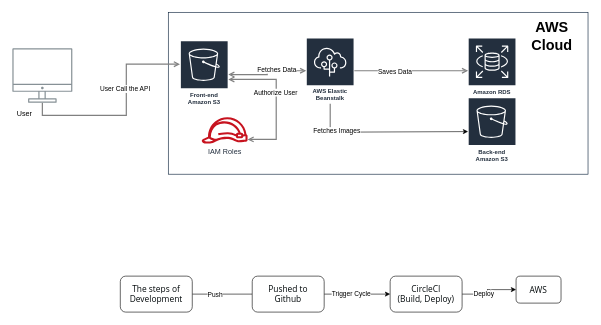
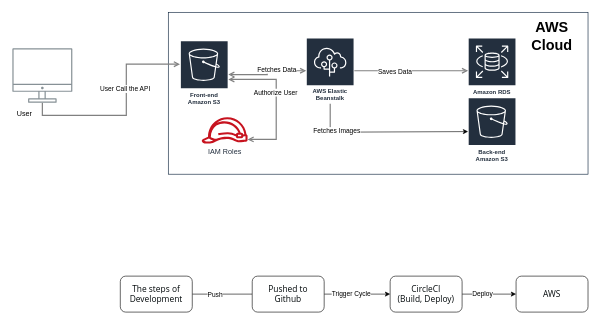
  <mxCell id="0" />
  <mxCell id="1" parent="0" />
  <mxCell id="2" value="" style="rounded=0;whiteSpace=wrap;html=1;strokeColor=#001933;fillColor=none;gradientDirection=north;" parent="1" vertex="1"><mxGeometry x="280" y="20" width="700" height="270" as="geometry" /></mxCell>
  <mxCell id="3" style="edgeStyle=orthogonalEdgeStyle;rounded=0;orthogonalLoop=1;jettySize=auto;html=1;startArrow=none;startFill=0;endArrow=open;endFill=0;strokeWidth=2;strokeColor=#808080;" parent="1" source="11" edge="1"><mxGeometry relative="1" as="geometry"><Array as="points"><mxPoint x="70" y="192" /><mxPoint x="210" y="192" /><mxPoint x="210" y="107" /></Array><mxPoint x="299.5" y="106.571" as="targetPoint" /></mxGeometry></mxCell>
  <mxCell id="4" value="User Call the API" style="edgeLabel;html=1;align=center;verticalAlign=middle;resizable=0;points=[];" parent="3" vertex="1" connectable="0"><mxGeometry x="0.228" y="3" relative="1" as="geometry"><mxPoint as="offset" /></mxGeometry></mxCell>
  <mxCell id="5" style="edgeStyle=orthogonalEdgeStyle;rounded=0;orthogonalLoop=1;jettySize=auto;html=1;startArrow=none;startFill=0;endArrow=open;endFill=0;strokeWidth=2;strokeColor=#808080;" parent="1" source="15" target="14" edge="1"><mxGeometry relative="1" as="geometry"><Array as="points"><mxPoint x="780" y="107" /><mxPoint x="780" y="107" /></Array><mxPoint x="610" y="90" as="sourcePoint" /><mxPoint x="1080.25" y="-30" as="targetPoint" /></mxGeometry></mxCell>
  <mxCell id="6" value="Saves Data" style="edgeLabel;html=1;align=center;verticalAlign=middle;resizable=0;points=[];" parent="5" vertex="1" connectable="0"><mxGeometry x="-0.28" y="-1" relative="1" as="geometry"><mxPoint x="-1" as="offset" /></mxGeometry></mxCell>
  <mxCell id="7" style="edgeStyle=orthogonalEdgeStyle;rounded=0;orthogonalLoop=1;jettySize=auto;html=1;startArrow=open;startFill=0;endArrow=open;endFill=0;strokeWidth=2;strokeColor=#808080;" parent="1" source="13" target="12" edge="1"><mxGeometry relative="1" as="geometry"><Array as="points"><mxPoint x="460" y="132" /><mxPoint x="460" y="232" /></Array><mxPoint x="588.499" y="131.571" as="sourcePoint" /></mxGeometry></mxCell>
  <mxCell id="8" value="Authorize User" style="edgeLabel;html=1;align=center;verticalAlign=middle;resizable=0;points=[];" parent="7" vertex="1" connectable="0"><mxGeometry x="-0.112" y="-1" relative="1" as="geometry"><mxPoint x="-1" as="offset" /></mxGeometry></mxCell>
  <mxCell id="9" style="edgeStyle=orthogonalEdgeStyle;rounded=0;orthogonalLoop=1;jettySize=auto;html=1;startArrow=open;startFill=0;endArrow=open;endFill=0;strokeWidth=2;strokeColor=#808080;" parent="1" source="13" target="15" edge="1"><mxGeometry relative="1" as="geometry"><mxPoint x="377.5" y="101.571" as="sourcePoint" /><mxPoint x="510.501" y="101.571" as="targetPoint" /><Array as="points" /></mxGeometry></mxCell>
  <mxCell id="10" value="Fetches Data" style="edgeLabel;html=1;align=center;verticalAlign=middle;resizable=0;points=[];" parent="9" vertex="1" connectable="0"><mxGeometry x="0.264" y="2" relative="1" as="geometry"><mxPoint x="1" as="offset" /></mxGeometry></mxCell>
  <mxCell id="11" value="" style="outlineConnect=0;gradientColor=none;fontColor=#545B64;strokeColor=none;fillColor=#879196;dashed=0;verticalLabelPosition=bottom;verticalAlign=top;align=center;html=1;fontSize=12;fontStyle=0;aspect=fixed;shape=mxgraph.aws4.illustration_desktop;pointerEvents=1;labelBackgroundColor=#ffffff;" parent="1" vertex="1"><mxGeometry x="20" y="80" width="100" height="91" as="geometry" /></mxCell>
  <mxCell id="12" value="IAM Roles" style="outlineConnect=0;fontColor=#232F3E;gradientColor=none;fillColor=#C7131F;strokeColor=none;dashed=0;verticalLabelPosition=bottom;verticalAlign=top;align=center;html=1;fontSize=12;fontStyle=0;aspect=fixed;pointerEvents=1;shape=mxgraph.aws4.role;labelBackgroundColor=#ffffff;" parent="1" vertex="1"><mxGeometry x="335" y="195" width="78" height="44" as="geometry" /></mxCell>
  <mxCell id="13" value="Front-end Amazon S3" style="sketch=0;outlineConnect=0;fontColor=#232F3E;gradientColor=none;strokeColor=#ffffff;fillColor=#232F3E;dashed=0;verticalLabelPosition=middle;verticalAlign=bottom;align=center;html=1;whiteSpace=wrap;fontSize=10;fontStyle=1;spacing=3;shape=mxgraph.aws4.productIcon;prIcon=mxgraph.aws4.s3;" parent="1" vertex="1"><mxGeometry x="300" y="67.5" width="80" height="112.5" as="geometry" /></mxCell>
  <mxCell id="14" value="Amazon RDS" style="sketch=0;outlineConnect=0;fontColor=#232F3E;gradientColor=none;strokeColor=#ffffff;fillColor=#232F3E;dashed=0;verticalLabelPosition=middle;verticalAlign=bottom;align=center;html=1;whiteSpace=wrap;fontSize=10;fontStyle=1;spacing=3;shape=mxgraph.aws4.productIcon;prIcon=mxgraph.aws4.rds;" parent="1" vertex="1"><mxGeometry x="780" y="62.5" width="80" height="100" as="geometry" /></mxCell>
  <mxCell id="15" value="AWS Elastic Beanstalk" style="sketch=0;outlineConnect=0;fontColor=#232F3E;gradientColor=none;strokeColor=#ffffff;fillColor=#232F3E;dashed=0;verticalLabelPosition=middle;verticalAlign=bottom;align=center;html=1;whiteSpace=wrap;fontSize=10;fontStyle=1;spacing=3;shape=mxgraph.aws4.productIcon;prIcon=mxgraph.aws4.elastic_beanstalk;" parent="1" vertex="1"><mxGeometry x="510" y="62.5" width="80" height="110" as="geometry" /></mxCell>
  <mxCell id="16" value="&lt;h1&gt;AWS Cloud&lt;/h1&gt;" style="text;html=1;strokeColor=none;fillColor=none;align=center;verticalAlign=middle;whiteSpace=wrap;rounded=0;" parent="1" vertex="1"><mxGeometry x="890" y="20" width="60" height="80" as="geometry" /></mxCell>
  <mxCell id="17" value="User&lt;br&gt;" style="text;html=1;align=center;verticalAlign=middle;resizable=0;points=[];autosize=1;strokeColor=none;fillColor=none;" parent="1" vertex="1"><mxGeometry x="20" y="180" width="40" height="20" as="geometry" /></mxCell>
  <mxCell id="18" value="Back-end Amazon S3" style="sketch=0;outlineConnect=0;fontColor=#232F3E;gradientColor=none;strokeColor=#ffffff;fillColor=#232F3E;dashed=0;verticalLabelPosition=middle;verticalAlign=bottom;align=center;html=1;whiteSpace=wrap;fontSize=10;fontStyle=1;spacing=3;shape=mxgraph.aws4.productIcon;prIcon=mxgraph.aws4.s3;" vertex="1" parent="1"><mxGeometry x="780" y="162.5" width="80" height="112.5" as="geometry" /></mxCell>
  <mxCell id="19" value="" style="endArrow=classic;html=1;rounded=0;" edge="1" parent="1" source="15" target="18"><mxGeometry width="50" height="50" relative="1" as="geometry"><mxPoint x="560" y="250" as="sourcePoint" /><mxPoint x="610" y="200" as="targetPoint" /><Array as="points"><mxPoint x="550" y="220" /></Array></mxGeometry></mxCell>
  <mxCell id="20" value="Fetches Images" style="edgeLabel;html=1;align=center;verticalAlign=middle;resizable=0;points=[];" vertex="1" connectable="0" parent="19"><mxGeometry x="-0.583" y="2" relative="1" as="geometry"><mxPoint as="offset" /></mxGeometry></mxCell>
  <mxCell id="21" style="edgeStyle=orthogonalEdgeStyle;rounded=0;orthogonalLoop=1;jettySize=auto;html=1;entryX=0;entryY=0.5;entryDx=0;entryDy=0;endArrow=none;" edge="1" parent="1" source="23" target="26"><mxGeometry relative="1" as="geometry" /></mxCell>
  <mxCell id="22" value="Push" style="edgeLabel;html=1;align=center;verticalAlign=middle;resizable=0;points=[];" vertex="1" connectable="0" parent="21"><mxGeometry x="-0.266" relative="1" as="geometry"><mxPoint as="offset" /></mxGeometry></mxCell>
  <mxCell id="23" value="&lt;span style=&quot;color: rgb(0, 7, 9); font-family: &amp;quot;Open Sans&amp;quot;, sans-serif; font-size: 14px; text-align: start; background-color: rgb(255, 255, 255);&quot;&gt;The steps of Development&lt;/span&gt;" style="rounded=1;whiteSpace=wrap;html=1;" vertex="1" parent="1"><mxGeometry x="200" y="460" width="120" height="60" as="geometry" /></mxCell>
  <mxCell id="24" style="edgeStyle=orthogonalEdgeStyle;rounded=0;orthogonalLoop=1;jettySize=auto;html=1;entryX=0;entryY=0.5;entryDx=0;entryDy=0;" edge="1" parent="1" source="26" target="29"><mxGeometry relative="1" as="geometry" /></mxCell>
  <mxCell id="25" value="Trigger Cycle" style="edgeLabel;html=1;align=center;verticalAlign=middle;resizable=0;points=[];" vertex="1" connectable="0" parent="24"><mxGeometry x="-0.192" y="1" relative="1" as="geometry"><mxPoint as="offset" /></mxGeometry></mxCell>
  <mxCell id="26" value="&lt;span style=&quot;color: rgb(0, 7, 9); font-family: &amp;quot;Open Sans&amp;quot;, sans-serif; font-size: 14px; text-align: start; background-color: rgb(255, 255, 255);&quot;&gt;Pushed to &lt;br&gt;Github&lt;/span&gt;" style="rounded=1;whiteSpace=wrap;html=1;" vertex="1" parent="1"><mxGeometry x="420" y="460" width="120" height="60" as="geometry" /></mxCell>
  <mxCell id="27" value="D" style="edgeStyle=orthogonalEdgeStyle;rounded=0;orthogonalLoop=1;jettySize=auto;html=1;" edge="1" parent="1" source="29" target="30"><mxGeometry relative="1" as="geometry" /></mxCell>
  <mxCell id="28" value="Deploy" style="edgeLabel;html=1;align=center;verticalAlign=middle;resizable=0;points=[];" vertex="1" connectable="0" parent="27"><mxGeometry x="-0.276" y="1" relative="1" as="geometry"><mxPoint as="offset" /></mxGeometry></mxCell>
  <mxCell id="29" value="&lt;div style=&quot;&quot;&gt;&lt;font face=&quot;Open Sans, sans-serif&quot; color=&quot;#000709&quot;&gt;&lt;span style=&quot;font-size: 14px; background-color: rgb(255, 255, 255);&quot;&gt;CircleCI&lt;br&gt;(Build, Deploy)&lt;/span&gt;&lt;/font&gt;&lt;/div&gt;" style="rounded=1;whiteSpace=wrap;html=1;align=center;" vertex="1" parent="1"><mxGeometry x="650" y="460" width="120" height="60" as="geometry" /></mxCell>
- <mxCell id="30" value="&lt;div style=&quot;text-align: start;&quot;&gt;&lt;font face=&quot;Open Sans, sans-serif&quot; color=&quot;#000709&quot;&gt;&lt;span style=&quot;font-size: 14px; background-color: rgb(255, 255, 255);&quot;&gt;AWS&lt;/span&gt;&lt;/font&gt;&lt;/div&gt;" style="rounded=1;whiteSpace=wrap;html=1;" vertex="1" parent="1"><mxGeometry x="860" y="460" width="75" height="45" as="geometry" /></mxCell>
+ <mxCell id="30" value="&lt;div style=&quot;text-align: start;&quot;&gt;&lt;font face=&quot;Open Sans, sans-serif&quot; color=&quot;#000709&quot;&gt;&lt;span style=&quot;font-size: 14px; background-color: rgb(255, 255, 255);&quot;&gt;AWS&lt;/span&gt;&lt;/font&gt;&lt;/div&gt;" style="rounded=1;whiteSpace=wrap;html=1;" vertex="1" parent="1"><mxGeometry x="860" y="460" width="120" height="60" as="geometry" /></mxCell>
